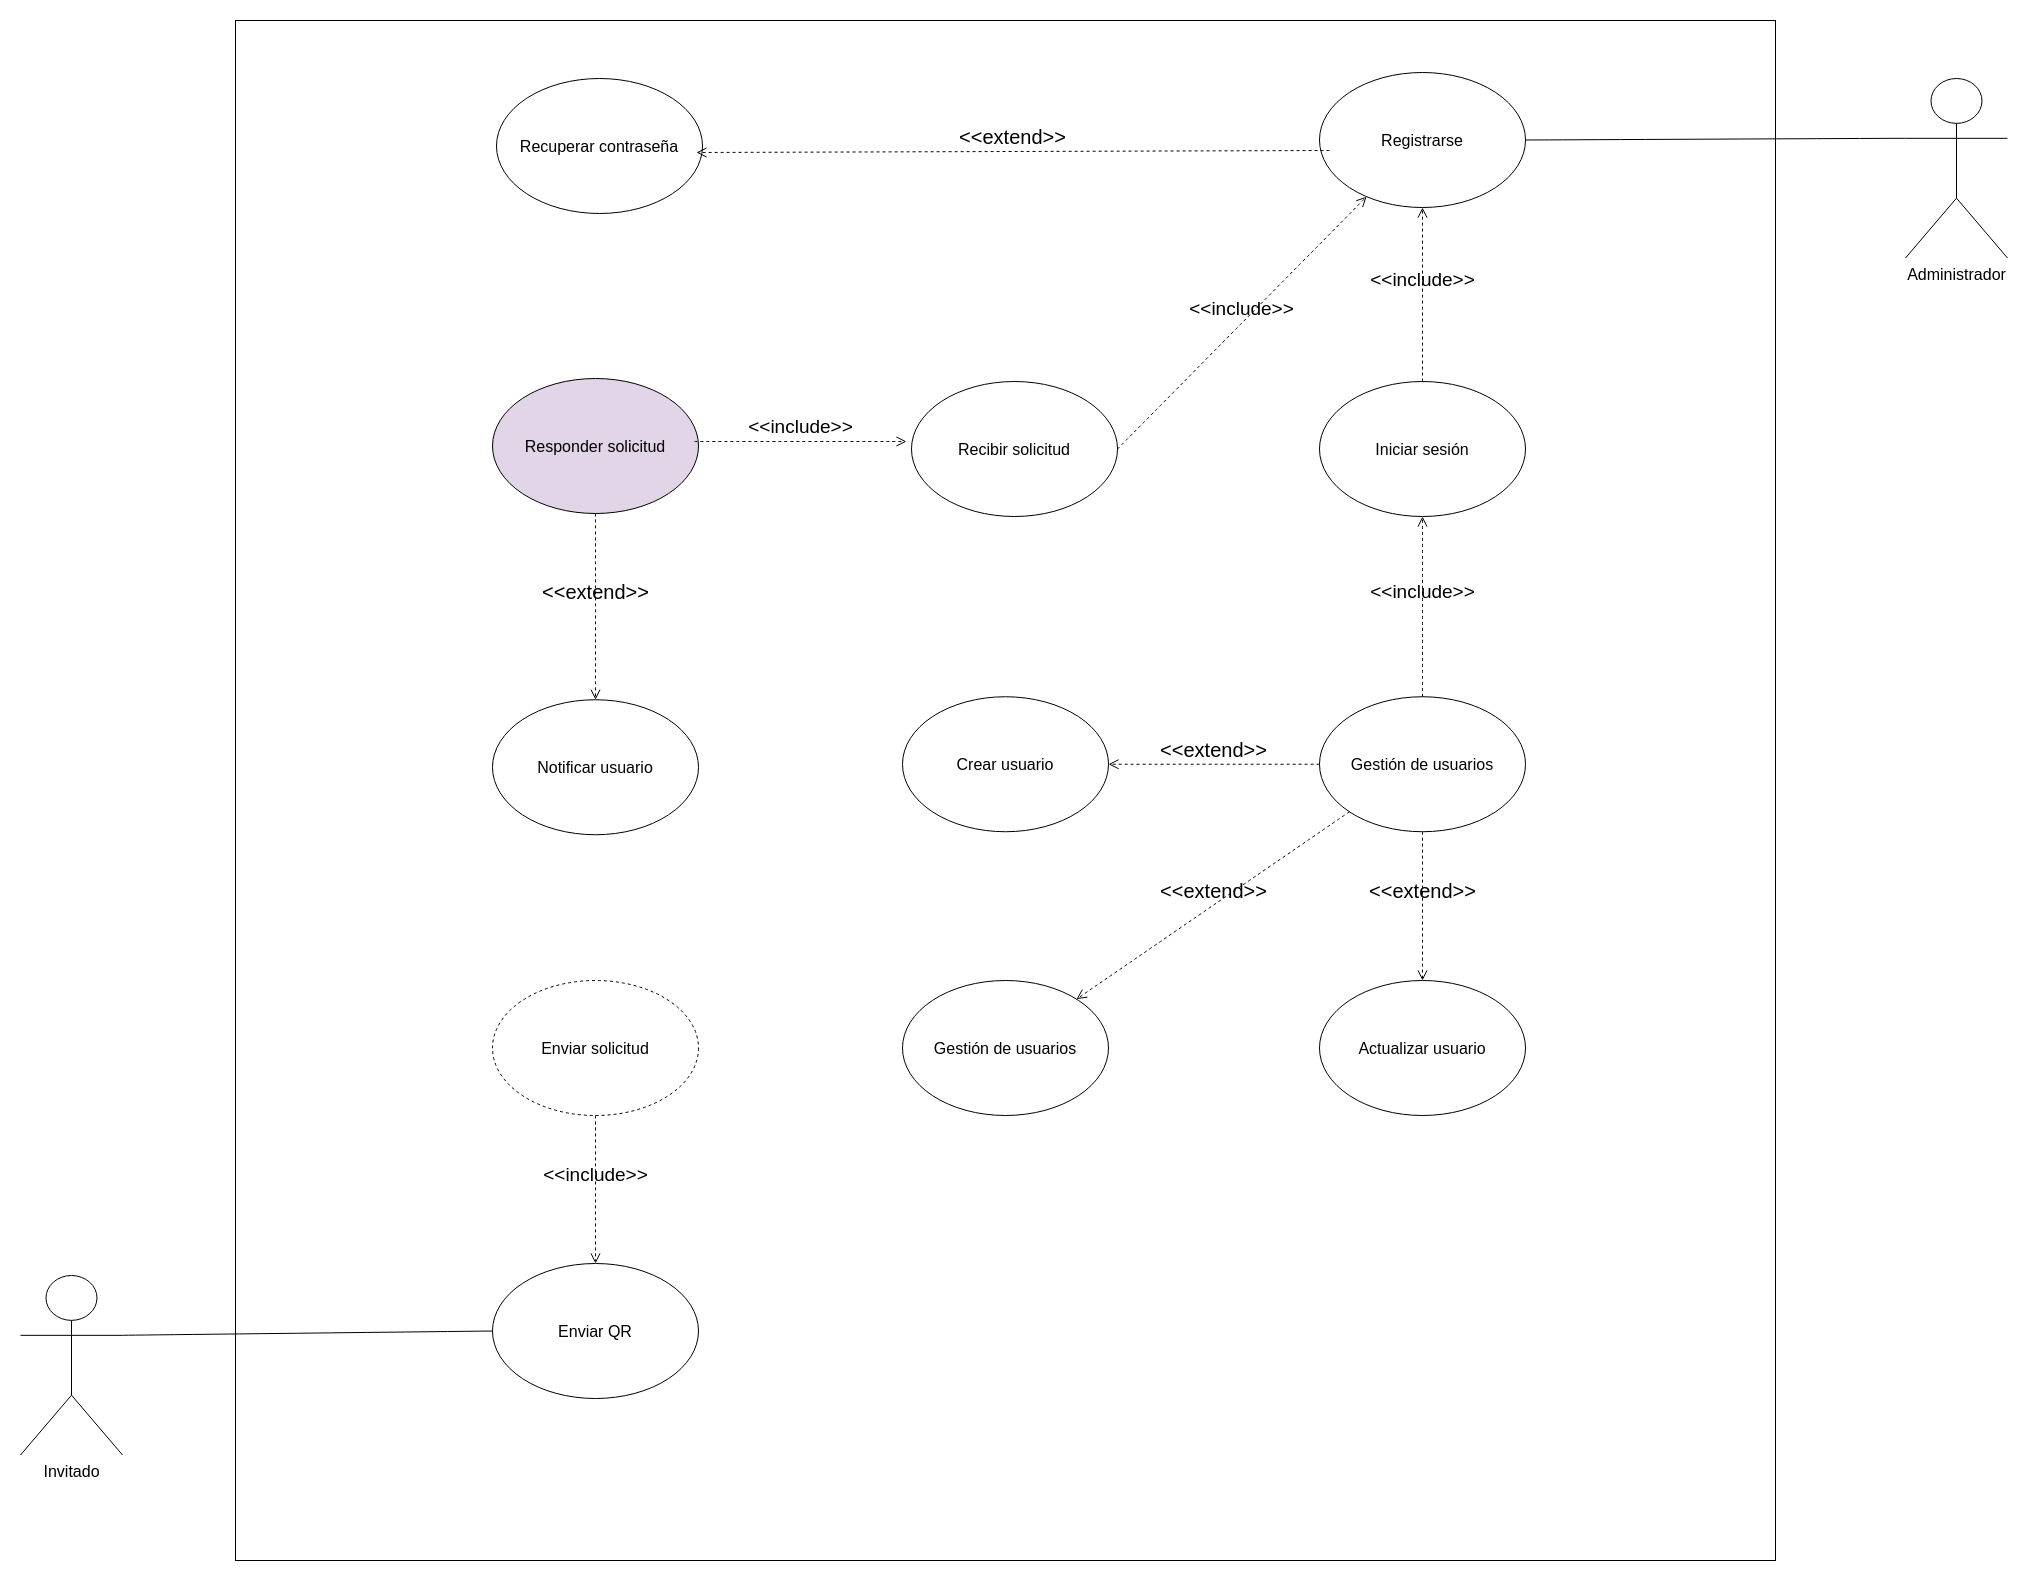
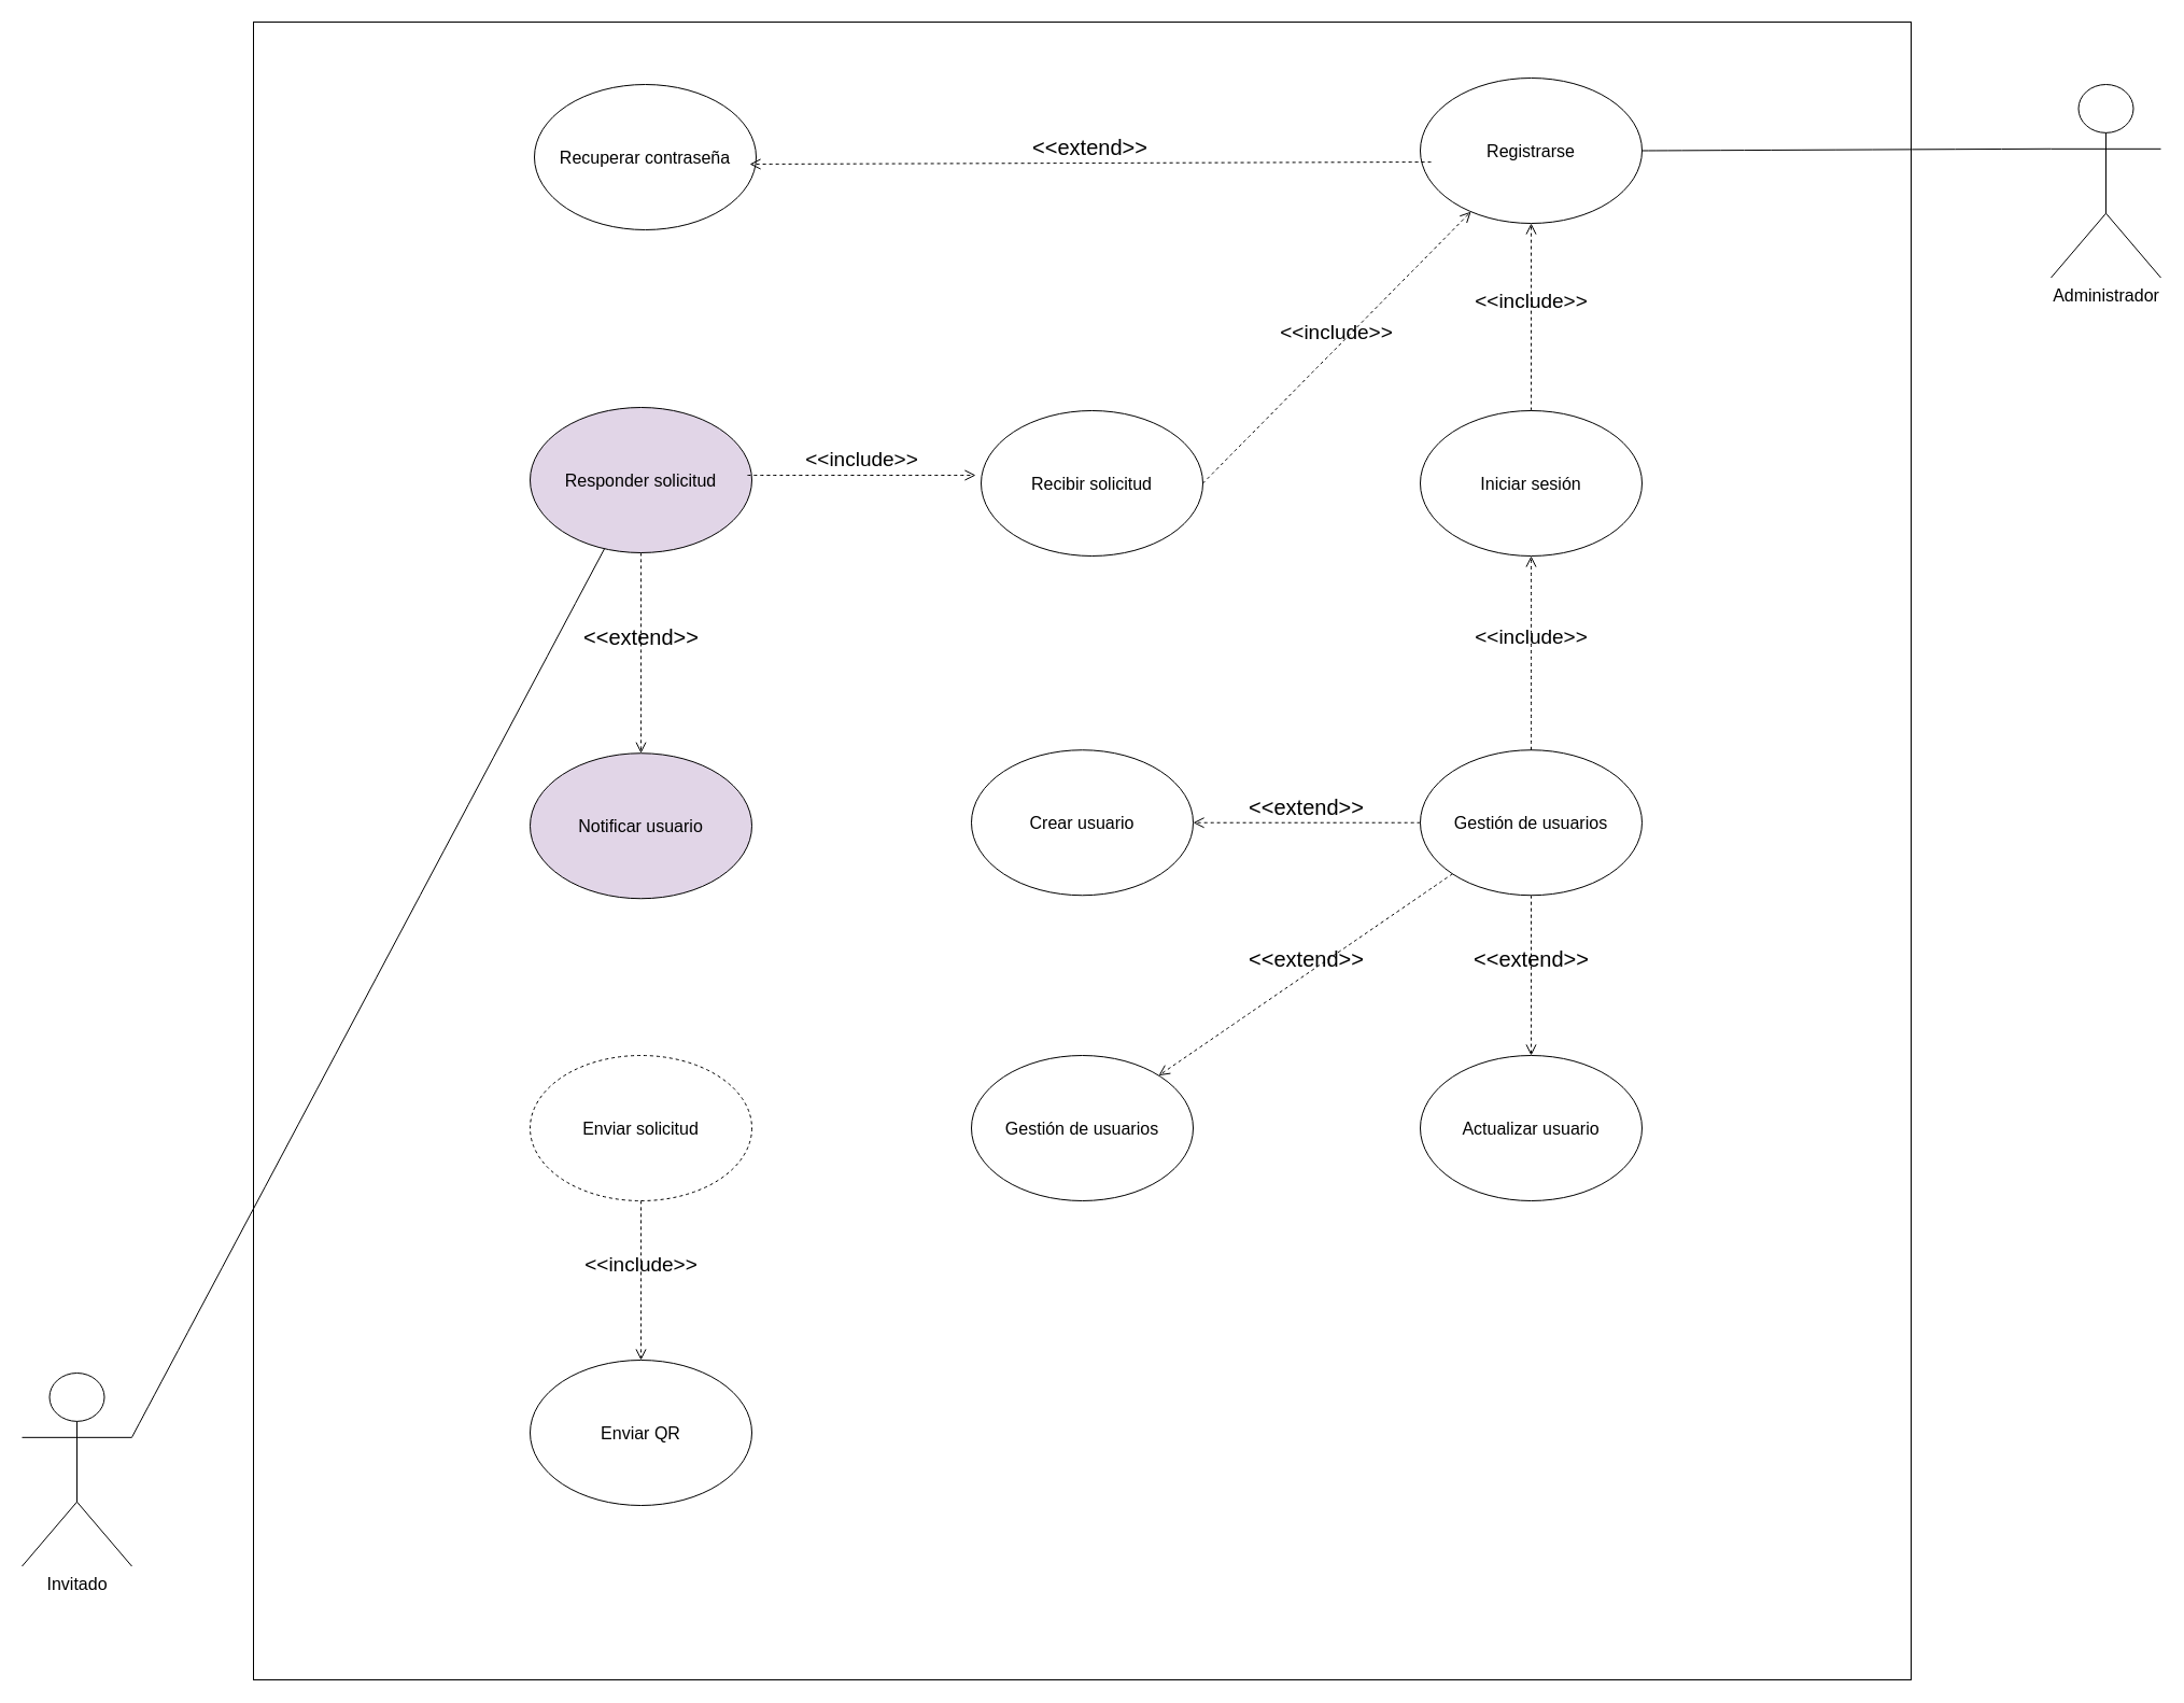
  <mxCell id="0" />
  <mxCell id="1" parent="0" />
  <mxCell id="2" value="" style="whiteSpace=wrap;html=1;aspect=fixed;fontSize=16;rotation=-90;" parent="1" vertex="1"><mxGeometry x="235" y="20" width="1540" height="1540" as="geometry" /></mxCell>
  <mxCell id="3" value="Administrador" style="shape=umlActor;verticalLabelPosition=bottom;verticalAlign=top;html=1;outlineConnect=0;fontSize=16;" parent="1" vertex="1"><mxGeometry x="1905" y="78" width="102" height="179.5" as="geometry" /></mxCell>
  <mxCell id="4" value="Recuperar contraseña" style="ellipse;whiteSpace=wrap;html=1;fontSize=16;" parent="1" vertex="1"><mxGeometry x="496" y="78" width="206" height="135" as="geometry" /></mxCell>
  <mxCell id="5" value="Iniciar sesión" style="ellipse;whiteSpace=wrap;html=1;fontSize=16;" parent="1" vertex="1"><mxGeometry x="1319" y="381" width="206" height="135" as="geometry" /></mxCell>
  <mxCell id="6" style="edgeStyle=none;curved=1;rounded=0;orthogonalLoop=1;jettySize=auto;html=1;exitX=1;exitY=0.5;exitDx=0;exitDy=0;entryX=0;entryY=0.333;entryDx=0;entryDy=0;entryPerimeter=0;fontSize=12;startSize=8;endSize=8;endArrow=none;endFill=0;" parent="1" source="7" target="3" edge="1"><mxGeometry relative="1" as="geometry"><mxPoint x="1739" y="630.083" as="targetPoint" /></mxGeometry></mxCell>
  <mxCell id="7" value="Registrarse" style="ellipse;whiteSpace=wrap;html=1;fontSize=16;" parent="1" vertex="1"><mxGeometry x="1319" y="72" width="206" height="135" as="geometry" /></mxCell>
  <mxCell id="8" value="Recibir solicitud" style="ellipse;whiteSpace=wrap;html=1;fontSize=16;" parent="1" vertex="1"><mxGeometry x="911" y="381" width="206" height="135" as="geometry" /></mxCell>
- <mxCell id="9" value="Notificar usuario" style="ellipse;whiteSpace=wrap;html=1;fontSize=16;" parent="1" vertex="1"><mxGeometry x="492" y="699.24" width="206" height="135" as="geometry" /></mxCell>
+ <mxCell id="9" value="Notificar usuario" style="ellipse;whiteSpace=wrap;html=1;fontSize=16;fillColor=#e1d5e7;" parent="1" vertex="1"><mxGeometry x="492" y="699.24" width="206" height="135" as="geometry" /></mxCell>
  <mxCell id="10" value="Responder solicitud" style="ellipse;whiteSpace=wrap;html=1;fontSize=16;fillColor=#e1d5e7;" parent="1" vertex="1"><mxGeometry x="492" y="378" width="206" height="135" as="geometry" /></mxCell>
  <mxCell id="11" value="&lt;font style=&quot;font-size: 20px;&quot;&gt;&amp;lt;&amp;lt;extend&amp;gt;&amp;gt;&lt;/font&gt;" style="endArrow=open;startArrow=none;endFill=0;startFill=0;endSize=8;html=1;verticalAlign=bottom;dashed=1;labelBackgroundColor=none;rounded=0;fontSize=12;curved=1;entryX=0.5;entryY=0;entryDx=0;entryDy=0;exitX=0.5;exitY=1;exitDx=0;exitDy=0;" parent="1" source="10" target="9" edge="1"><mxGeometry width="160" relative="1" as="geometry"><mxPoint x="438" y="681" as="sourcePoint" /><mxPoint x="598" y="681" as="targetPoint" /></mxGeometry></mxCell>
  <mxCell id="12" value="&lt;font style=&quot;font-size: 19px;&quot;&gt;&amp;lt;&amp;lt;include&amp;gt;&amp;gt;&lt;/font&gt;" style="endArrow=open;startArrow=none;endFill=0;startFill=0;endSize=8;html=1;verticalAlign=bottom;dashed=1;labelBackgroundColor=none;rounded=0;fontSize=12;curved=1;exitX=1;exitY=0.5;exitDx=0;exitDy=0;" parent="1" source="8" target="7" edge="1"><mxGeometry width="160" relative="1" as="geometry"><mxPoint x="1128" y="503" as="sourcePoint" /><mxPoint x="1288" y="503" as="targetPoint" /></mxGeometry></mxCell>
- <mxCell id="13" style="edgeStyle=none;curved=1;rounded=0;orthogonalLoop=1;jettySize=auto;html=1;exitX=1;exitY=0.333;exitDx=0;exitDy=0;exitPerimeter=0;entryX=0;entryY=0.5;entryDx=0;entryDy=0;fontSize=12;startSize=8;endSize=8;endArrow=none;endFill=0;" parent="1" source="14" target="15" edge="1"><mxGeometry relative="1" as="geometry" /></mxCell>
+ <mxCell id="13" style="edgeStyle=none;curved=1;rounded=0;orthogonalLoop=1;jettySize=auto;html=1;exitX=1;exitY=0.333;exitDx=0;exitDy=0;exitPerimeter=0;fontSize=12;startSize=8;endSize=8;endArrow=none;endFill=0;" parent="1" source="14" target="10" edge="1"><mxGeometry relative="1" as="geometry" /></mxCell>
  <mxCell id="14" value="Invitado" style="shape=umlActor;verticalLabelPosition=bottom;verticalAlign=top;html=1;outlineConnect=0;fontSize=16;" parent="1" vertex="1"><mxGeometry x="20" y="1275" width="102" height="179.5" as="geometry" /></mxCell>
  <mxCell id="15" value="Enviar QR" style="ellipse;whiteSpace=wrap;html=1;fontSize=16;" parent="1" vertex="1"><mxGeometry x="492" y="1263" width="206" height="135" as="geometry" /></mxCell>
  <mxCell id="16" value="Enviar solicitud" style="ellipse;whiteSpace=wrap;html=1;fontSize=16;dashed=1;" parent="1" vertex="1"><mxGeometry x="492" y="980" width="206" height="135" as="geometry" /></mxCell>
  <mxCell id="17" value="&lt;font style=&quot;font-size: 19px;&quot;&gt;&amp;lt;&amp;lt;include&amp;gt;&amp;gt;&lt;/font&gt;" style="endArrow=open;startArrow=none;endFill=0;startFill=0;endSize=8;html=1;verticalAlign=bottom;dashed=1;labelBackgroundColor=none;rounded=0;fontSize=12;curved=1;entryX=0.5;entryY=1;entryDx=0;entryDy=0;exitX=0.5;exitY=0;exitDx=0;exitDy=0;" parent="1" source="5" target="7" edge="1"><mxGeometry width="160" relative="1" as="geometry"><mxPoint x="1422" y="475" as="sourcePoint" /><mxPoint x="1432.125" y="337.999" as="targetPoint" /></mxGeometry></mxCell>
  <mxCell id="18" value="&lt;font style=&quot;font-size: 19px;&quot;&gt;&amp;lt;&amp;lt;include&amp;gt;&amp;gt;&lt;/font&gt;" style="endArrow=open;startArrow=none;endFill=0;startFill=0;endSize=8;html=1;verticalAlign=bottom;dashed=1;labelBackgroundColor=none;rounded=0;fontSize=12;curved=1;" parent="1" edge="1"><mxGeometry width="160" relative="1" as="geometry"><mxPoint x="694" y="441" as="sourcePoint" /><mxPoint x="906" y="441" as="targetPoint" /></mxGeometry></mxCell>
  <mxCell id="19" value="Gestión de usuarios" style="ellipse;whiteSpace=wrap;html=1;fontSize=16;" parent="1" vertex="1"><mxGeometry x="1319" y="696.24" width="206" height="135" as="geometry" /></mxCell>
  <mxCell id="20" value="Crear usuario" style="ellipse;whiteSpace=wrap;html=1;fontSize=16;" parent="1" vertex="1"><mxGeometry x="902" y="696.24" width="206" height="135" as="geometry" /></mxCell>
  <mxCell id="21" value="&lt;font style=&quot;font-size: 20px;&quot;&gt;&amp;lt;&amp;lt;extend&amp;gt;&amp;gt;&lt;/font&gt;" style="endArrow=open;startArrow=none;endFill=0;startFill=0;endSize=8;html=1;verticalAlign=bottom;dashed=1;labelBackgroundColor=none;rounded=0;fontSize=12;curved=1;exitX=0;exitY=0.5;exitDx=0;exitDy=0;" parent="1" edge="1"><mxGeometry width="160" relative="1" as="geometry"><mxPoint x="1329" y="150" as="sourcePoint" /><mxPoint x="696" y="152" as="targetPoint" /></mxGeometry></mxCell>
  <mxCell id="22" value="&lt;font style=&quot;font-size: 20px;&quot;&gt;&amp;lt;&amp;lt;extend&amp;gt;&amp;gt;&lt;/font&gt;" style="endArrow=open;startArrow=none;endFill=0;startFill=0;endSize=8;html=1;verticalAlign=bottom;dashed=1;labelBackgroundColor=none;rounded=0;fontSize=12;curved=1;entryX=1;entryY=0.5;entryDx=0;entryDy=0;exitX=0;exitY=0.5;exitDx=0;exitDy=0;" parent="1" source="19" target="20" edge="1"><mxGeometry width="160" relative="1" as="geometry"><mxPoint x="1349" y="70" as="sourcePoint" /><mxPoint x="732" y="72" as="targetPoint" /></mxGeometry></mxCell>
  <mxCell id="23" value="Actualizar usuario" style="ellipse;whiteSpace=wrap;html=1;fontSize=16;" parent="1" vertex="1"><mxGeometry x="1319" y="980" width="206" height="135" as="geometry" /></mxCell>
  <mxCell id="24" value="Gestión de usuarios" style="ellipse;whiteSpace=wrap;html=1;fontSize=16;" parent="1" vertex="1"><mxGeometry x="902" y="980" width="206" height="135" as="geometry" /></mxCell>
  <mxCell id="25" value="&lt;font style=&quot;font-size: 20px;&quot;&gt;&amp;lt;&amp;lt;extend&amp;gt;&amp;gt;&lt;/font&gt;" style="endArrow=open;startArrow=none;endFill=0;startFill=0;endSize=8;html=1;verticalAlign=bottom;dashed=1;labelBackgroundColor=none;rounded=0;fontSize=12;curved=1;exitX=0;exitY=1;exitDx=0;exitDy=0;" parent="1" source="19" target="24" edge="1"><mxGeometry width="160" relative="1" as="geometry"><mxPoint x="1329" y="774" as="sourcePoint" /><mxPoint x="1118" y="774" as="targetPoint" /></mxGeometry></mxCell>
  <mxCell id="26" value="&lt;font style=&quot;font-size: 20px;&quot;&gt;&amp;lt;&amp;lt;extend&amp;gt;&amp;gt;&lt;/font&gt;" style="endArrow=open;startArrow=none;endFill=0;startFill=0;endSize=8;html=1;verticalAlign=bottom;dashed=1;labelBackgroundColor=none;rounded=0;fontSize=12;curved=1;entryX=0.5;entryY=0;entryDx=0;entryDy=0;exitX=0.5;exitY=1;exitDx=0;exitDy=0;" parent="1" source="19" target="23" edge="1"><mxGeometry width="160" relative="1" as="geometry"><mxPoint x="1339" y="784" as="sourcePoint" /><mxPoint x="1128" y="784" as="targetPoint" /></mxGeometry></mxCell>
  <mxCell id="27" value="&lt;font style=&quot;font-size: 19px;&quot;&gt;&amp;lt;&amp;lt;include&amp;gt;&amp;gt;&lt;/font&gt;" style="endArrow=open;startArrow=none;endFill=0;startFill=0;endSize=8;html=1;verticalAlign=bottom;dashed=1;labelBackgroundColor=none;rounded=0;fontSize=12;curved=1;exitX=0.5;exitY=1;exitDx=0;exitDy=0;" parent="1" source="16" target="15" edge="1"><mxGeometry width="160" relative="1" as="geometry"><mxPoint x="1127" y="459" as="sourcePoint" /><mxPoint x="1329" y="459" as="targetPoint" /></mxGeometry></mxCell>
  <mxCell id="28" value="&lt;font style=&quot;font-size: 19px;&quot;&gt;&amp;lt;&amp;lt;include&amp;gt;&amp;gt;&lt;/font&gt;" style="endArrow=open;startArrow=none;endFill=0;startFill=0;endSize=8;html=1;verticalAlign=bottom;dashed=1;labelBackgroundColor=none;rounded=0;fontSize=12;curved=1;exitX=0.5;exitY=0;exitDx=0;exitDy=0;entryX=0.5;entryY=1;entryDx=0;entryDy=0;" parent="1" source="19" target="5" edge="1"><mxGeometry width="160" relative="1" as="geometry"><mxPoint x="1127" y="459" as="sourcePoint" /><mxPoint x="1329" y="459" as="targetPoint" /></mxGeometry></mxCell>
